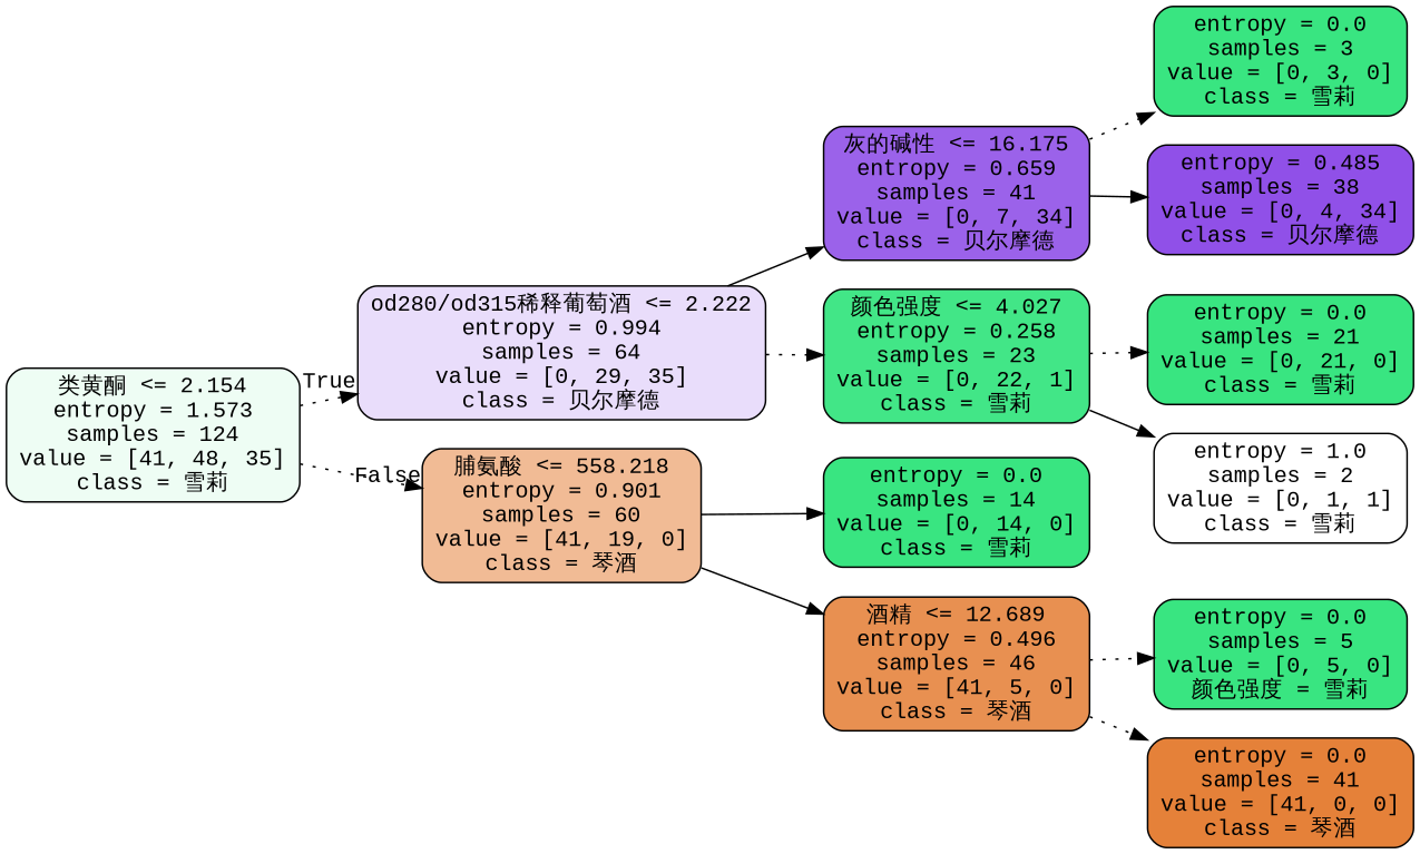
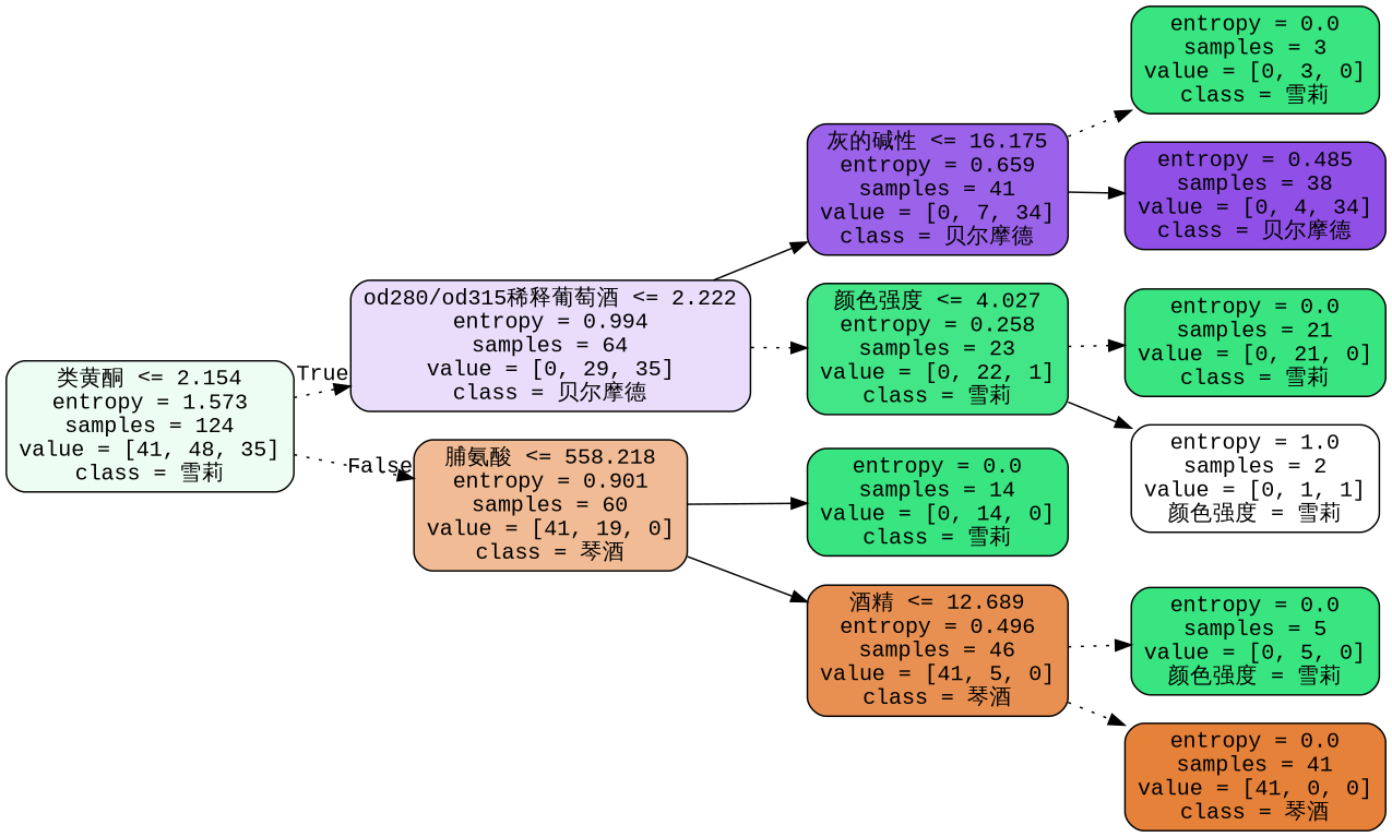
  digraph {
    fontname="Liberation Mono"
    rankdir=LR
    node [color=black fillcolor="#39e581" fontname="Liberation Mono" shape=box style="filled, rounded"]
    edge [fontname="Liberation Mono" style=dotted]
    n1 [fillcolor="#eefdf4" label="类黄酮 <= 2.154\nentropy = 1.573\nsamples = 124\nvalue = [41, 48, 35]\nclass = 雪莉"]
    n2 [fillcolor="#e9ddfb" label="od280/od315稀释葡萄酒 <= 2.222\nentropy = 0.994\nsamples = 64\nvalue = [0, 29, 35]\nclass = 贝尔摩德"]
    n3 [fillcolor="#f1bb95" label="脯氨酸 <= 558.218\nentropy = 0.901\nsamples = 60\nvalue = [41, 19, 0]\nclass = 琴酒"]
    n4 [fillcolor="#9b62ea" label="灰的碱性 <= 16.175\nentropy = 0.659\nsamples = 41\nvalue = [0, 7, 34]\nclass = 贝尔摩德"]
    n5 [fillcolor="#42e687" label="颜色强度 <= 4.027\nentropy = 0.258\nsamples = 23\nvalue = [0, 22, 1]\nclass = 雪莉"]
    n6 [label="entropy = 0.0\nsamples = 14\nvalue = [0, 14, 0]\nclass = 雪莉"]
    n7 [fillcolor="#e89051" label="酒精 <= 12.689\nentropy = 0.496\nsamples = 46\nvalue = [41, 5, 0]\nclass = 琴酒"]
    n8 [label="entropy = 0.0\nsamples = 3\nvalue = [0, 3, 0]\nclass = 雪莉"]
    n9 [fillcolor="#9050e8" label="entropy = 0.485\nsamples = 38\nvalue = [0, 4, 34]\nclass = 贝尔摩德"]
    n10 [label="entropy = 0.0\nsamples = 21\nvalue = [0, 21, 0]\nclass = 雪莉"]
-   n11 [fillcolor="#ffffff" label="entropy = 1.0\nsamples = 2\nvalue = [0, 1, 1]\nclass = 雪莉"]
+   n11 [fillcolor="#ffffff" label="entropy = 1.0\nsamples = 2\nvalue = [0, 1, 1]\n颜色强度 = 雪莉"]
    n12 [label="entropy = 0.0\nsamples = 5\nvalue = [0, 5, 0]\n颜色强度 = 雪莉"]
    n13 [fillcolor="#e58139" label="entropy = 0.0\nsamples = 41\nvalue = [41, 0, 0]\nclass = 琴酒"]
    n1 -> n2 [headlabel=True labelangle=45 labeldistance=2.5]
    n1 -> n3 [headlabel=False labelangle=-45 labeldistance=2.5]
    n2 -> n4 [style=solid]
    n2 -> n5
    n3 -> n6 [style=solid]
    n3 -> n7 [style=solid]
    n4 -> n8
    n4 -> n9 [style=solid]
    n5 -> n10
    n5 -> n11 [style=solid]
    n7 -> n12
    n7 -> n13
  }
